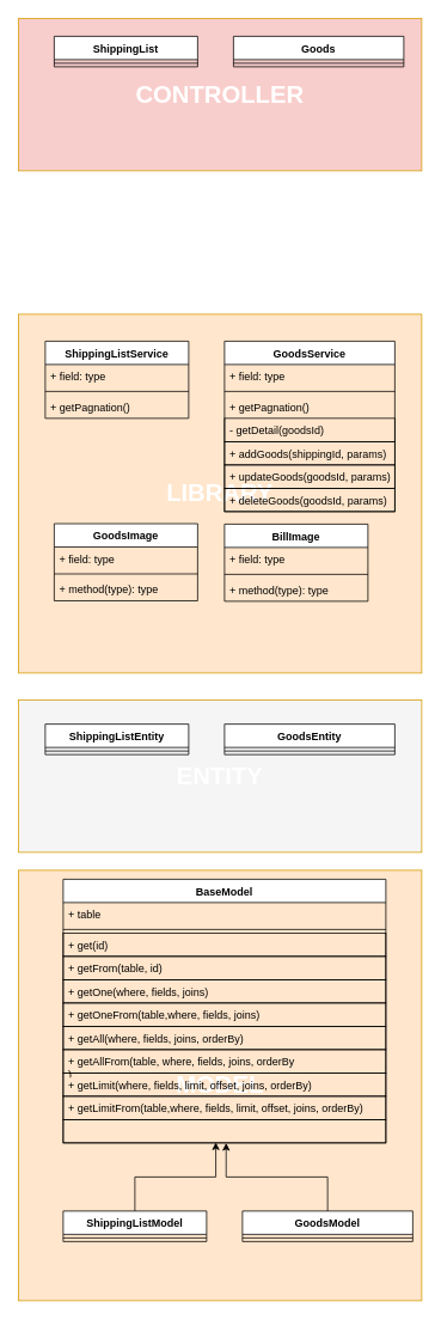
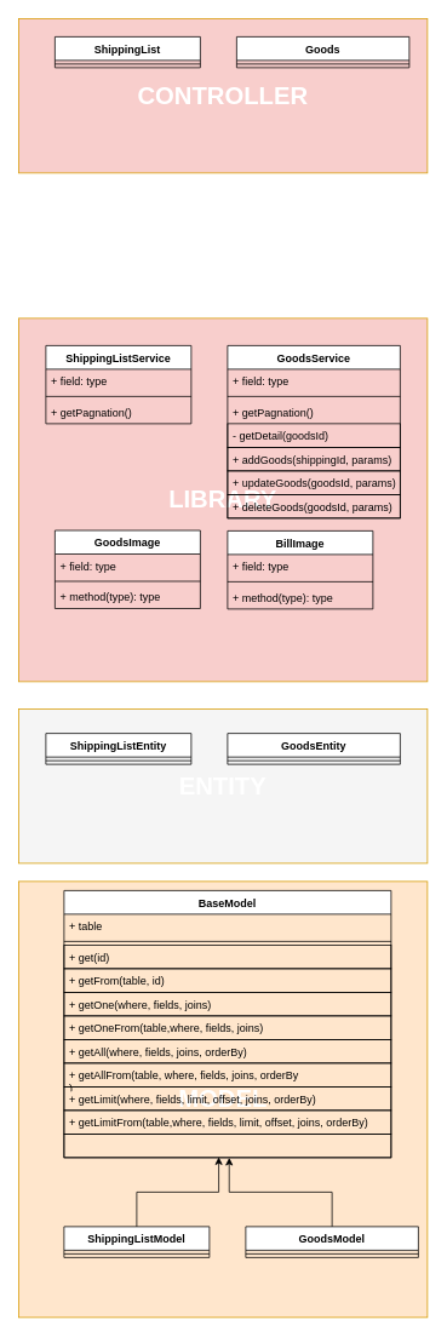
  <mxCell id="0" />
  <mxCell id="1" parent="0" />
- <mxCell id="2" value="&lt;font style=&quot;font-size: 27px&quot; color=&quot;#ffffff&quot;&gt;&lt;b&gt;LIBRARY&lt;/b&gt;&lt;/font&gt;" style="whiteSpace=wrap;html=1;fillColor=#ffe6cc;strokeColor=#d79b00;" vertex="1" parent="1"><mxGeometry x="20" y="350" width="450" height="400" as="geometry" /></mxCell>
+ <mxCell id="2" value="&lt;font style=&quot;font-size: 27px&quot; color=&quot;#ffffff&quot;&gt;&lt;b&gt;LIBRARY&lt;/b&gt;&lt;/font&gt;" style="whiteSpace=wrap;html=1;fillColor=#f8cecc;strokeColor=#d79b00;" vertex="1" parent="1"><mxGeometry x="20" y="350" width="450" height="400" as="geometry" /></mxCell>
  <mxCell id="3" value="ShippingListService" style="swimlane;fontStyle=1;align=center;verticalAlign=top;childLayout=stackLayout;horizontal=1;startSize=26;horizontalStack=0;resizeParent=1;resizeParentMax=0;resizeLast=0;collapsible=1;marginBottom=0;" vertex="1" parent="1"><mxGeometry x="50" y="380" width="160" height="86" as="geometry" /></mxCell>
  <mxCell id="4" value="+ field: type" style="text;strokeColor=none;fillColor=none;align=left;verticalAlign=top;spacingLeft=4;spacingRight=4;overflow=hidden;rotatable=0;points=[[0,0.5],[1,0.5]];portConstraint=eastwest;" vertex="1" parent="3"><mxGeometry y="26" width="160" height="26" as="geometry" /></mxCell>
  <mxCell id="5" value="" style="line;strokeWidth=1;fillColor=none;align=left;verticalAlign=middle;spacingTop=-1;spacingLeft=3;spacingRight=3;rotatable=0;labelPosition=right;points=[];portConstraint=eastwest;" vertex="1" parent="3"><mxGeometry y="52" width="160" height="8" as="geometry" /></mxCell>
  <mxCell id="6" value="+ getPagnation()" style="text;strokeColor=none;fillColor=none;align=left;verticalAlign=top;spacingLeft=4;spacingRight=4;overflow=hidden;rotatable=0;points=[[0,0.5],[1,0.5]];portConstraint=eastwest;" vertex="1" parent="3"><mxGeometry y="60" width="160" height="26" as="geometry" /></mxCell>
  <mxCell id="7" value="GoodsService" style="swimlane;fontStyle=1;align=center;verticalAlign=top;childLayout=stackLayout;horizontal=1;startSize=26;horizontalStack=0;resizeParent=1;resizeParentMax=0;resizeLast=0;collapsible=1;marginBottom=0;" vertex="1" parent="1"><mxGeometry x="250" y="380" width="190" height="190" as="geometry"><mxRectangle x="350" y="80" width="70" height="26" as="alternateBounds" /></mxGeometry></mxCell>
  <mxCell id="8" value="+ field: type" style="text;strokeColor=none;fillColor=none;align=left;verticalAlign=top;spacingLeft=4;spacingRight=4;overflow=hidden;rotatable=0;points=[[0,0.5],[1,0.5]];portConstraint=eastwest;" vertex="1" parent="7"><mxGeometry y="26" width="190" height="26" as="geometry" /></mxCell>
  <mxCell id="9" value="" style="line;strokeWidth=1;fillColor=none;align=left;verticalAlign=middle;spacingTop=-1;spacingLeft=3;spacingRight=3;rotatable=0;labelPosition=right;points=[];portConstraint=eastwest;" vertex="1" parent="7"><mxGeometry y="52" width="190" height="8" as="geometry" /></mxCell>
  <mxCell id="10" value="+ getPagnation()" style="text;strokeColor=none;fillColor=none;align=left;verticalAlign=top;spacingLeft=4;spacingRight=4;overflow=hidden;rotatable=0;points=[[0,0.5],[1,0.5]];portConstraint=eastwest;" vertex="1" parent="7"><mxGeometry y="60" width="190" height="26" as="geometry" /></mxCell>
  <mxCell id="11" value="- getDetail(goodsId)" style="text;strokeColor=default;fillColor=none;align=left;verticalAlign=top;spacingLeft=4;spacingRight=4;overflow=hidden;rotatable=0;points=[[0,0.5],[1,0.5]];portConstraint=eastwest;" vertex="1" parent="7"><mxGeometry y="86" width="190" height="26" as="geometry" /></mxCell>
  <mxCell id="12" value="+ addGoods(shippingId, params)" style="text;strokeColor=default;fillColor=none;align=left;verticalAlign=top;spacingLeft=4;spacingRight=4;overflow=hidden;rotatable=0;points=[[0,0.5],[1,0.5]];portConstraint=eastwest;" vertex="1" parent="7"><mxGeometry y="112" width="190" height="26" as="geometry" /></mxCell>
  <mxCell id="13" value="+ updateGoods(goodsId, params)" style="text;strokeColor=default;fillColor=none;align=left;verticalAlign=top;spacingLeft=4;spacingRight=4;overflow=hidden;rotatable=0;points=[[0,0.5],[1,0.5]];portConstraint=eastwest;" vertex="1" parent="7"><mxGeometry y="138" width="190" height="26" as="geometry" /></mxCell>
  <mxCell id="14" value="+ deleteGoods(goodsId, params)" style="text;strokeColor=default;fillColor=none;align=left;verticalAlign=top;spacingLeft=4;spacingRight=4;overflow=hidden;rotatable=0;points=[[0,0.5],[1,0.5]];portConstraint=eastwest;" vertex="1" parent="7"><mxGeometry y="164" width="190" height="26" as="geometry" /></mxCell>
  <mxCell id="15" value="GoodsImage" style="swimlane;fontStyle=1;align=center;verticalAlign=top;childLayout=stackLayout;horizontal=1;startSize=26;horizontalStack=0;resizeParent=1;resizeParentMax=0;resizeLast=0;collapsible=1;marginBottom=0;" vertex="1" parent="1"><mxGeometry x="60" y="583.5" width="160" height="86" as="geometry" /></mxCell>
  <mxCell id="16" value="+ field: type" style="text;strokeColor=none;fillColor=none;align=left;verticalAlign=top;spacingLeft=4;spacingRight=4;overflow=hidden;rotatable=0;points=[[0,0.5],[1,0.5]];portConstraint=eastwest;" vertex="1" parent="15"><mxGeometry y="26" width="160" height="26" as="geometry" /></mxCell>
  <mxCell id="17" value="" style="line;strokeWidth=1;fillColor=none;align=left;verticalAlign=middle;spacingTop=-1;spacingLeft=3;spacingRight=3;rotatable=0;labelPosition=right;points=[];portConstraint=eastwest;" vertex="1" parent="15"><mxGeometry y="52" width="160" height="8" as="geometry" /></mxCell>
  <mxCell id="18" value="+ method(type): type" style="text;strokeColor=none;fillColor=none;align=left;verticalAlign=top;spacingLeft=4;spacingRight=4;overflow=hidden;rotatable=0;points=[[0,0.5],[1,0.5]];portConstraint=eastwest;" vertex="1" parent="15"><mxGeometry y="60" width="160" height="26" as="geometry" /></mxCell>
  <mxCell id="19" value="BillImage" style="swimlane;fontStyle=1;align=center;verticalAlign=top;childLayout=stackLayout;horizontal=1;startSize=26;horizontalStack=0;resizeParent=1;resizeParentMax=0;resizeLast=0;collapsible=1;marginBottom=0;" vertex="1" parent="1"><mxGeometry x="250" y="584" width="160" height="86" as="geometry" /></mxCell>
  <mxCell id="20" value="+ field: type" style="text;strokeColor=none;fillColor=none;align=left;verticalAlign=top;spacingLeft=4;spacingRight=4;overflow=hidden;rotatable=0;points=[[0,0.5],[1,0.5]];portConstraint=eastwest;" vertex="1" parent="19"><mxGeometry y="26" width="160" height="26" as="geometry" /></mxCell>
  <mxCell id="21" value="" style="line;strokeWidth=1;fillColor=none;align=left;verticalAlign=middle;spacingTop=-1;spacingLeft=3;spacingRight=3;rotatable=0;labelPosition=right;points=[];portConstraint=eastwest;" vertex="1" parent="19"><mxGeometry y="52" width="160" height="8" as="geometry" /></mxCell>
  <mxCell id="22" value="+ method(type): type" style="text;strokeColor=none;fillColor=none;align=left;verticalAlign=top;spacingLeft=4;spacingRight=4;overflow=hidden;rotatable=0;points=[[0,0.5],[1,0.5]];portConstraint=eastwest;" vertex="1" parent="19"><mxGeometry y="60" width="160" height="26" as="geometry" /></mxCell>
  <mxCell id="23" value="&lt;font color=&quot;#ffffff&quot;&gt;&lt;span style=&quot;font-size: 27px&quot;&gt;&lt;b&gt;CONTROLLER&lt;/b&gt;&lt;/span&gt;&lt;/font&gt;" style="whiteSpace=wrap;html=1;fillColor=#f8cecc;strokeColor=#d79b00;" vertex="1" parent="1"><mxGeometry x="20" y="20" width="450" height="170" as="geometry" /></mxCell>
  <mxCell id="24" value="ShippingList" style="swimlane;fontStyle=1;align=center;verticalAlign=top;childLayout=stackLayout;horizontal=1;startSize=26;horizontalStack=0;resizeParent=1;resizeParentMax=0;resizeLast=0;collapsible=1;marginBottom=0;" vertex="1" parent="1"><mxGeometry x="60" y="40" width="160" height="34" as="geometry" /></mxCell>
  <mxCell id="25" value="" style="line;strokeWidth=1;fillColor=none;align=left;verticalAlign=middle;spacingTop=-1;spacingLeft=3;spacingRight=3;rotatable=0;labelPosition=right;points=[];portConstraint=eastwest;" vertex="1" parent="24"><mxGeometry y="26" width="160" height="8" as="geometry" /></mxCell>
  <mxCell id="26" value="Goods" style="swimlane;fontStyle=1;align=center;verticalAlign=top;childLayout=stackLayout;horizontal=1;startSize=26;horizontalStack=0;resizeParent=1;resizeParentMax=0;resizeLast=0;collapsible=1;marginBottom=0;" vertex="1" parent="1"><mxGeometry x="260" y="40" width="190" height="34" as="geometry"><mxRectangle x="350" y="80" width="70" height="26" as="alternateBounds" /></mxGeometry></mxCell>
  <mxCell id="27" value="" style="line;strokeWidth=1;fillColor=none;align=left;verticalAlign=middle;spacingTop=-1;spacingLeft=3;spacingRight=3;rotatable=0;labelPosition=right;points=[];portConstraint=eastwest;" vertex="1" parent="26"><mxGeometry y="26" width="190" height="8" as="geometry" /></mxCell>
  <mxCell id="28" value="&lt;font color=&quot;#ffffff&quot;&gt;&lt;span style=&quot;font-size: 27px&quot;&gt;&lt;b&gt;ENTITY&lt;/b&gt;&lt;/span&gt;&lt;/font&gt;" style="whiteSpace=wrap;html=1;fillColor=#f5f5f5;strokeColor=#d79b00;" vertex="1" parent="1"><mxGeometry x="20" y="780" width="450" height="170" as="geometry" /></mxCell>
  <mxCell id="29" value="&lt;font color=&quot;#ffffff&quot;&gt;&lt;span style=&quot;font-size: 27px&quot;&gt;&lt;b&gt;MODEL&lt;/b&gt;&lt;/span&gt;&lt;/font&gt;" style="whiteSpace=wrap;html=1;fillColor=#ffe6cc;strokeColor=#d79b00;" vertex="1" parent="1"><mxGeometry x="20" y="970" width="450" height="480" as="geometry" /></mxCell>
  <mxCell id="30" value="ShippingListEntity" style="swimlane;fontStyle=1;align=center;verticalAlign=top;childLayout=stackLayout;horizontal=1;startSize=26;horizontalStack=0;resizeParent=1;resizeParentMax=0;resizeLast=0;collapsible=1;marginBottom=0;" vertex="1" parent="1"><mxGeometry x="50" y="807" width="160" height="34" as="geometry" /></mxCell>
  <mxCell id="31" value="" style="line;strokeWidth=1;fillColor=none;align=left;verticalAlign=middle;spacingTop=-1;spacingLeft=3;spacingRight=3;rotatable=0;labelPosition=right;points=[];portConstraint=eastwest;" vertex="1" parent="30"><mxGeometry y="26" width="160" height="8" as="geometry" /></mxCell>
  <mxCell id="32" value="GoodsEntity" style="swimlane;fontStyle=1;align=center;verticalAlign=top;childLayout=stackLayout;horizontal=1;startSize=26;horizontalStack=0;resizeParent=1;resizeParentMax=0;resizeLast=0;collapsible=1;marginBottom=0;" vertex="1" parent="1"><mxGeometry x="250" y="807" width="190" height="34" as="geometry"><mxRectangle x="350" y="80" width="70" height="26" as="alternateBounds" /></mxGeometry></mxCell>
  <mxCell id="33" value="" style="line;strokeWidth=1;fillColor=none;align=left;verticalAlign=middle;spacingTop=-1;spacingLeft=3;spacingRight=3;rotatable=0;labelPosition=right;points=[];portConstraint=eastwest;" vertex="1" parent="32"><mxGeometry y="26" width="190" height="8" as="geometry" /></mxCell>
  <mxCell id="34" style="edgeStyle=orthogonalEdgeStyle;rounded=0;orthogonalLoop=1;jettySize=auto;html=1;entryX=0.473;entryY=0.978;entryDx=0;entryDy=0;entryPerimeter=0;fontSize=27;fontColor=#FFFFFF;" edge="1" parent="1" source="35" target="51"><mxGeometry relative="1" as="geometry" /></mxCell>
  <mxCell id="35" value="ShippingListModel" style="swimlane;fontStyle=1;align=center;verticalAlign=top;childLayout=stackLayout;horizontal=1;startSize=26;horizontalStack=0;resizeParent=1;resizeParentMax=0;resizeLast=0;collapsible=1;marginBottom=0;" vertex="1" parent="1"><mxGeometry x="70" y="1350" width="160" height="34" as="geometry" /></mxCell>
  <mxCell id="36" value="" style="line;strokeWidth=1;fillColor=none;align=left;verticalAlign=middle;spacingTop=-1;spacingLeft=3;spacingRight=3;rotatable=0;labelPosition=right;points=[];portConstraint=eastwest;" vertex="1" parent="35"><mxGeometry y="26" width="160" height="8" as="geometry" /></mxCell>
  <mxCell id="37" style="edgeStyle=orthogonalEdgeStyle;rounded=0;orthogonalLoop=1;jettySize=auto;html=1;entryX=0.505;entryY=1.007;entryDx=0;entryDy=0;entryPerimeter=0;fontSize=27;fontColor=#FFFFFF;" edge="1" parent="1" source="38" target="51"><mxGeometry relative="1" as="geometry" /></mxCell>
  <mxCell id="38" value="GoodsModel" style="swimlane;fontStyle=1;align=center;verticalAlign=top;childLayout=stackLayout;horizontal=1;startSize=26;horizontalStack=0;resizeParent=1;resizeParentMax=0;resizeLast=0;collapsible=1;marginBottom=0;" vertex="1" parent="1"><mxGeometry x="270" y="1350" width="190" height="34" as="geometry"><mxRectangle x="350" y="80" width="70" height="26" as="alternateBounds" /></mxGeometry></mxCell>
  <mxCell id="39" value="" style="line;strokeWidth=1;fillColor=none;align=left;verticalAlign=middle;spacingTop=-1;spacingLeft=3;spacingRight=3;rotatable=0;labelPosition=right;points=[];portConstraint=eastwest;" vertex="1" parent="38"><mxGeometry y="26" width="190" height="8" as="geometry" /></mxCell>
  <mxCell id="40" value="BaseModel" style="swimlane;fontStyle=1;align=center;verticalAlign=top;childLayout=stackLayout;horizontal=1;startSize=26;horizontalStack=0;resizeParent=1;resizeParentMax=0;resizeLast=0;collapsible=1;marginBottom=0;" vertex="1" parent="1"><mxGeometry x="70" y="980" width="360" height="294" as="geometry" /></mxCell>
  <mxCell id="41" value="+ table" style="text;strokeColor=none;fillColor=none;align=left;verticalAlign=top;spacingLeft=4;spacingRight=4;overflow=hidden;rotatable=0;points=[[0,0.5],[1,0.5]];portConstraint=eastwest;" vertex="1" parent="40"><mxGeometry y="26" width="360" height="26" as="geometry" /></mxCell>
  <mxCell id="42" value="" style="line;strokeWidth=1;fillColor=none;align=left;verticalAlign=middle;spacingTop=-1;spacingLeft=3;spacingRight=3;rotatable=0;labelPosition=right;points=[];portConstraint=eastwest;" vertex="1" parent="40"><mxGeometry y="52" width="360" height="8" as="geometry" /></mxCell>
  <mxCell id="43" value="+ get(id)" style="text;strokeColor=default;fillColor=none;align=left;verticalAlign=top;spacingLeft=4;spacingRight=4;overflow=hidden;rotatable=0;points=[[0,0.5],[1,0.5]];portConstraint=eastwest;" vertex="1" parent="40"><mxGeometry y="60" width="360" height="26" as="geometry" /></mxCell>
  <mxCell id="44" value="+ getFrom(table, id)" style="text;strokeColor=default;fillColor=none;align=left;verticalAlign=top;spacingLeft=4;spacingRight=4;overflow=hidden;rotatable=0;points=[[0,0.5],[1,0.5]];portConstraint=eastwest;" vertex="1" parent="40"><mxGeometry y="86" width="360" height="26" as="geometry" /></mxCell>
  <mxCell id="45" value="+ getOne(where, fields, joins)" style="text;strokeColor=default;fillColor=none;align=left;verticalAlign=top;spacingLeft=4;spacingRight=4;overflow=hidden;rotatable=0;points=[[0,0.5],[1,0.5]];portConstraint=eastwest;" vertex="1" parent="40"><mxGeometry y="112" width="360" height="26" as="geometry" /></mxCell>
  <mxCell id="46" value="+ getOneFrom(table,where, fields, joins)" style="text;strokeColor=default;fillColor=none;align=left;verticalAlign=top;spacingLeft=4;spacingRight=4;overflow=hidden;rotatable=0;points=[[0,0.5],[1,0.5]];portConstraint=eastwest;" vertex="1" parent="40"><mxGeometry y="138" width="360" height="26" as="geometry" /></mxCell>
  <mxCell id="47" value="+ getAll(where, fields, joins, orderBy)" style="text;strokeColor=default;fillColor=none;align=left;verticalAlign=top;spacingLeft=4;spacingRight=4;overflow=hidden;rotatable=0;points=[[0,0.5],[1,0.5]];portConstraint=eastwest;" vertex="1" parent="40"><mxGeometry y="164" width="360" height="26" as="geometry" /></mxCell>
  <mxCell id="48" value="+ getAllFrom(table, where, fields, joins, orderBy&#10;)" style="text;strokeColor=default;fillColor=none;align=left;verticalAlign=top;spacingLeft=4;spacingRight=4;overflow=hidden;rotatable=0;points=[[0,0.5],[1,0.5]];portConstraint=eastwest;" vertex="1" parent="40"><mxGeometry y="190" width="360" height="26" as="geometry" /></mxCell>
  <mxCell id="49" value="+ getLimit(where, fields, limit, offset, joins, orderBy)" style="text;strokeColor=default;fillColor=none;align=left;verticalAlign=top;spacingLeft=4;spacingRight=4;overflow=hidden;rotatable=0;points=[[0,0.5],[1,0.5]];portConstraint=eastwest;" vertex="1" parent="40"><mxGeometry y="216" width="360" height="26" as="geometry" /></mxCell>
  <mxCell id="50" value="+ getLimitFrom(table,where, fields, limit, offset, joins, orderBy)" style="text;strokeColor=default;fillColor=none;align=left;verticalAlign=top;spacingLeft=4;spacingRight=4;overflow=hidden;rotatable=0;points=[[0,0.5],[1,0.5]];portConstraint=eastwest;" vertex="1" parent="40"><mxGeometry y="242" width="360" height="26" as="geometry" /></mxCell>
  <mxCell id="51" style="text;strokeColor=default;fillColor=none;align=left;verticalAlign=top;spacingLeft=4;spacingRight=4;overflow=hidden;rotatable=0;points=[[0,0.5],[1,0.5]];portConstraint=eastwest;" vertex="1" parent="40"><mxGeometry y="268" width="360" height="26" as="geometry" /></mxCell>
